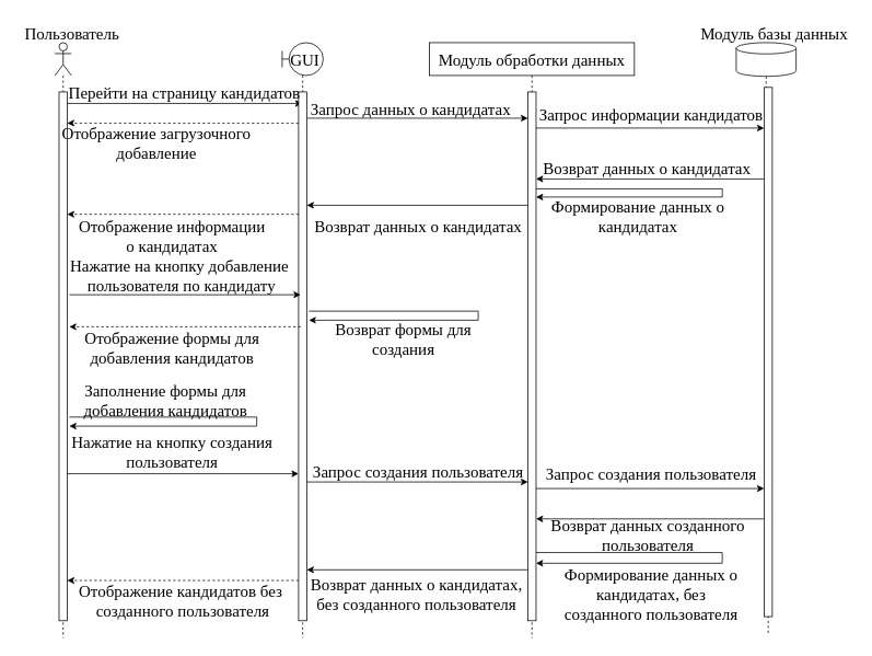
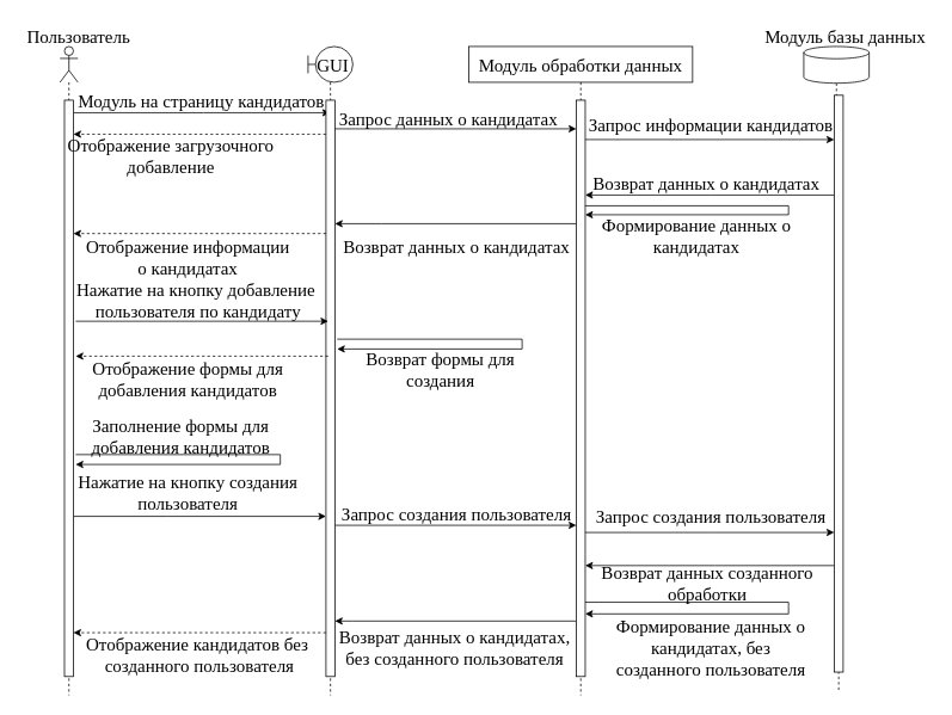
  <mxCell id="0" />
  <mxCell id="1" parent="0" />
  <mxCell id="2" style="edgeStyle=orthogonalEdgeStyle;rounded=0;orthogonalLoop=1;jettySize=auto;html=1;endArrow=none;endFill=0;dashed=1;fontSize=20;" edge="1" parent="1" source="48"><mxGeometry relative="1" as="geometry"><mxPoint x="936" y="770" as="targetPoint" /></mxGeometry></mxCell>
  <mxCell id="3" value="&lt;font style=&quot;font-size: 20px;&quot; face=&quot;Times New Roman&quot;&gt;&amp;nbsp;GUI&lt;/font&gt;" style="shape=umlLifeline;perimeter=lifelinePerimeter;whiteSpace=wrap;html=1;container=1;dropTarget=0;collapsible=0;recursiveResize=0;outlineConnect=0;portConstraint=eastwest;newEdgeStyle={&quot;edgeStyle&quot;:&quot;elbowEdgeStyle&quot;,&quot;elbow&quot;:&quot;vertical&quot;,&quot;curved&quot;:0,&quot;rounded&quot;:0};participant=umlBoundary;align=center;fontSize=20;" vertex="1" parent="1"><mxGeometry x="343.5" y="51" width="50" height="725" as="geometry" /></mxCell>
  <mxCell id="4" value="" style="shape=umlLifeline;perimeter=lifelinePerimeter;whiteSpace=wrap;html=1;container=1;dropTarget=0;collapsible=0;recursiveResize=0;outlineConnect=0;portConstraint=eastwest;newEdgeStyle={&quot;edgeStyle&quot;:&quot;elbowEdgeStyle&quot;,&quot;elbow&quot;:&quot;vertical&quot;,&quot;curved&quot;:0,&quot;rounded&quot;:0};participant=umlActor;fontSize=20;" vertex="1" parent="1"><mxGeometry x="66.5" y="51" width="20" height="725" as="geometry" /></mxCell>
  <mxCell id="5" style="edgeStyle=orthogonalEdgeStyle;rounded=0;orthogonalLoop=1;jettySize=auto;html=1;fontFamily=Times New Roman;fontSize=20;" parent="1" source="7" edge="1"><mxGeometry relative="1" as="geometry"><Array as="points"><mxPoint x="227" y="125" /><mxPoint x="227" y="125" /></Array><mxPoint x="368" y="125" as="targetPoint" /></mxGeometry></mxCell>
  <mxCell id="6" style="edgeStyle=orthogonalEdgeStyle;rounded=0;orthogonalLoop=1;jettySize=auto;html=1;fontFamily=Times New Roman;fontSize=20;" parent="1" edge="1"><mxGeometry relative="1" as="geometry"><Array as="points"><mxPoint x="186" y="576" /><mxPoint x="186" y="576" /></Array><mxPoint x="81.5" y="576" as="sourcePoint" /><mxPoint x="363.5" y="576" as="targetPoint" /></mxGeometry></mxCell>
  <mxCell id="7" value="" style="html=1;points=[];perimeter=orthogonalPerimeter;rounded=0;shadow=0;comic=0;labelBackgroundColor=none;strokeWidth=1;fontFamily=Times New Roman;fontSize=20;align=center;" parent="1" vertex="1"><mxGeometry x="71.5" y="111" width="10" height="644" as="geometry" /></mxCell>
  <mxCell id="8" style="edgeStyle=orthogonalEdgeStyle;rounded=0;orthogonalLoop=1;jettySize=auto;html=1;dashed=1;fontFamily=Times New Roman;fontSize=20;" parent="1" source="11" target="7" edge="1"><mxGeometry relative="1" as="geometry"><Array as="points"><mxPoint x="190" y="149" /><mxPoint x="190" y="149" /></Array></mxGeometry></mxCell>
  <mxCell id="9" style="edgeStyle=orthogonalEdgeStyle;rounded=0;orthogonalLoop=1;jettySize=auto;html=1;fontFamily=Times New Roman;fontSize=20;" parent="1" edge="1"><mxGeometry relative="1" as="geometry"><Array as="points"><mxPoint x="394" y="586" /><mxPoint x="394" y="586" /></Array><mxPoint x="373.5" y="586" as="sourcePoint" /><mxPoint x="643" y="586" as="targetPoint" /></mxGeometry></mxCell>
  <mxCell id="10" style="edgeStyle=orthogonalEdgeStyle;rounded=0;orthogonalLoop=1;jettySize=auto;html=1;dashed=1;fontFamily=Times New Roman;fontSize=20;" parent="1" edge="1"><mxGeometry relative="1" as="geometry"><Array as="points"><mxPoint x="160" y="706" /><mxPoint x="160" y="706" /></Array><mxPoint x="363.5" y="706" as="sourcePoint" /><mxPoint x="81.5" y="706" as="targetPoint" /></mxGeometry></mxCell>
  <mxCell id="11" value="" style="html=1;points=[];perimeter=orthogonalPerimeter;rounded=0;shadow=0;comic=0;labelBackgroundColor=none;strokeWidth=1;fontFamily=Times New Roman;fontSize=20;align=center;" parent="1" vertex="1"><mxGeometry x="363.5" y="111" width="10" height="644" as="geometry" /></mxCell>
  <mxCell id="12" value="&lt;font style=&quot;font-size: 20px;&quot;&gt;&lt;span style=&quot;font-size: 20px;&quot;&gt;Модуль обработки данных&lt;/span&gt;&lt;/font&gt;" style="shape=umlLifeline;perimeter=lifelinePerimeter;whiteSpace=wrap;html=1;container=1;dropTarget=0;collapsible=0;recursiveResize=0;outlineConnect=0;portConstraint=eastwest;newEdgeStyle={&quot;edgeStyle&quot;:&quot;elbowEdgeStyle&quot;,&quot;elbow&quot;:&quot;vertical&quot;,&quot;curved&quot;:0,&quot;rounded&quot;:0};fontFamily=Times New Roman;fontSize=20;" parent="1" vertex="1"><mxGeometry x="523.13" y="51" width="249.75" height="725" as="geometry" /></mxCell>
  <mxCell id="13" style="edgeStyle=orthogonalEdgeStyle;rounded=0;orthogonalLoop=1;jettySize=auto;html=1;fontFamily=Times New Roman;fontSize=20;" parent="1" edge="1"><mxGeometry relative="1" as="geometry"><Array as="points"><mxPoint x="426" y="249" /><mxPoint x="426" y="249" /></Array><mxPoint x="643" y="249" as="sourcePoint" /><mxPoint x="373.5" y="249" as="targetPoint" /></mxGeometry></mxCell>
  <mxCell id="14" style="edgeStyle=orthogonalEdgeStyle;rounded=0;orthogonalLoop=1;jettySize=auto;html=1;fontFamily=Times New Roman;fontSize=20;" parent="1" edge="1"><mxGeometry relative="1" as="geometry"><Array as="points"><mxPoint x="792" y="594" /><mxPoint x="792" y="594" /></Array><mxPoint x="653" y="594" as="sourcePoint" /><mxPoint x="931" y="594" as="targetPoint" /></mxGeometry></mxCell>
  <mxCell id="15" style="edgeStyle=orthogonalEdgeStyle;rounded=0;orthogonalLoop=1;jettySize=auto;html=1;fontFamily=Times New Roman;fontSize=20;" parent="1" edge="1"><mxGeometry relative="1" as="geometry"><Array as="points"><mxPoint x="394" y="693" /><mxPoint x="394" y="693" /></Array><mxPoint x="643" y="693" as="sourcePoint" /><mxPoint x="373.5" y="693" as="targetPoint" /></mxGeometry></mxCell>
  <mxCell id="16" value="" style="html=1;points=[];perimeter=orthogonalPerimeter;rounded=0;shadow=0;comic=0;labelBackgroundColor=none;strokeWidth=1;fontFamily=Times New Roman;fontSize=20;align=center;" parent="1" vertex="1"><mxGeometry x="643" y="111" width="10" height="644" as="geometry" /></mxCell>
  <mxCell id="17" style="edgeStyle=orthogonalEdgeStyle;rounded=0;orthogonalLoop=1;jettySize=auto;html=1;fontFamily=Times New Roman;fontSize=20;" parent="1" edge="1"><mxGeometry relative="1" as="geometry"><Array as="points"><mxPoint x="794" y="217" /><mxPoint x="794" y="217" /></Array><mxPoint x="931" y="217" as="sourcePoint" /><mxPoint x="653" y="217" as="targetPoint" /></mxGeometry></mxCell>
  <mxCell id="18" style="edgeStyle=orthogonalEdgeStyle;rounded=0;orthogonalLoop=1;jettySize=auto;html=1;fontFamily=Times New Roman;fontSize=20;" parent="1" edge="1"><mxGeometry relative="1" as="geometry"><Array as="points"><mxPoint x="798" y="631" /><mxPoint x="798" y="631" /></Array><mxPoint x="931" y="631" as="sourcePoint" /><mxPoint x="653" y="631" as="targetPoint" /></mxGeometry></mxCell>
  <mxCell id="19" value="" style="html=1;points=[];perimeter=orthogonalPerimeter;rounded=0;shadow=0;comic=0;labelBackgroundColor=none;strokeWidth=1;fontFamily=Times New Roman;fontSize=20;align=center;" parent="1" vertex="1"><mxGeometry x="931" y="105.5" width="10" height="644.5" as="geometry" /></mxCell>
- <mxCell id="20" value="&lt;font style=&quot;font-size: 20px;&quot;&gt;Перейти на страницу кандидатов&lt;/font&gt;" style="text;html=1;align=center;verticalAlign=middle;resizable=0;points=[];autosize=1;strokeColor=none;fillColor=none;fontFamily=Times New Roman;fontSize=20;" parent="1" vertex="1"><mxGeometry x="73.5" y="94" width="300" height="36" as="geometry" /></mxCell>
+ <mxCell id="20" value="&lt;font style=&quot;font-size: 20px;&quot;&gt;Модуль на страницу кандидатов&lt;/font&gt;" style="text;html=1;align=center;verticalAlign=middle;resizable=0;points=[];autosize=1;strokeColor=none;fillColor=none;fontFamily=Times New Roman;fontSize=20;" parent="1" vertex="1"><mxGeometry x="73.5" y="94" width="300" height="36" as="geometry" /></mxCell>
  <mxCell id="21" value="&lt;font style=&quot;font-size: 20px;&quot;&gt;Отображение загрузочного &lt;br style=&quot;font-size: 20px;&quot;&gt;добавление&lt;/font&gt;" style="text;html=1;align=center;verticalAlign=middle;resizable=0;points=[];autosize=1;strokeColor=none;fillColor=none;fontFamily=Times New Roman;fontSize=20;" parent="1" vertex="1"><mxGeometry x="65.5" y="143" width="248" height="60" as="geometry" /></mxCell>
  <mxCell id="22" style="edgeStyle=orthogonalEdgeStyle;rounded=0;orthogonalLoop=1;jettySize=auto;html=1;fontFamily=Times New Roman;fontSize=20;" parent="1" source="11" target="16" edge="1"><mxGeometry relative="1" as="geometry"><mxPoint x="294.5" y="147" as="sourcePoint" /><mxPoint x="506.5" y="147" as="targetPoint" /><Array as="points"><mxPoint x="396" y="143" /><mxPoint x="396" y="143" /></Array></mxGeometry></mxCell>
  <mxCell id="23" value="&lt;font style=&quot;font-size: 20px;&quot;&gt;Запрос данных о кандидатах&lt;/font&gt;" style="text;html=1;align=center;verticalAlign=middle;resizable=0;points=[];autosize=1;strokeColor=none;fillColor=none;fontFamily=Times New Roman;fontSize=20;" parent="1" vertex="1"><mxGeometry x="369" y="114" width="262" height="36" as="geometry" /></mxCell>
  <mxCell id="24" style="edgeStyle=orthogonalEdgeStyle;rounded=0;orthogonalLoop=1;jettySize=auto;html=1;fontFamily=Times New Roman;fontSize=20;" parent="1" source="16" target="19" edge="1"><mxGeometry relative="1" as="geometry"><mxPoint x="508" y="152" as="sourcePoint" /><mxPoint x="698" y="152" as="targetPoint" /><Array as="points"><mxPoint x="658" y="155" /><mxPoint x="658" y="155" /></Array></mxGeometry></mxCell>
  <mxCell id="25" value="&lt;font style=&quot;font-size: 20px;&quot;&gt;Запрос информации кандидатов&lt;/font&gt;" style="text;html=1;align=center;verticalAlign=middle;resizable=0;points=[];autosize=1;strokeColor=none;fillColor=none;fontFamily=Times New Roman;fontSize=20;" parent="1" vertex="1"><mxGeometry x="647.5" y="120" width="291" height="36" as="geometry" /></mxCell>
  <mxCell id="26" value="&lt;font style=&quot;font-size: 20px;&quot;&gt;Возврат данных о кандидатах&lt;/font&gt;" style="text;html=1;align=center;verticalAlign=middle;resizable=0;points=[];autosize=1;strokeColor=none;fillColor=none;fontFamily=Times New Roman;fontSize=20;" parent="1" vertex="1"><mxGeometry x="652" y="185" width="271" height="36" as="geometry" /></mxCell>
  <mxCell id="27" style="edgeStyle=orthogonalEdgeStyle;rounded=0;orthogonalLoop=1;jettySize=auto;html=1;fontFamily=Times New Roman;fontSize=20;" parent="1" edge="1"><mxGeometry relative="1" as="geometry"><Array as="points"><mxPoint x="880" y="229" /><mxPoint x="880" y="239" /></Array><mxPoint x="653" y="229" as="sourcePoint" /><mxPoint x="653" y="239" as="targetPoint" /></mxGeometry></mxCell>
  <mxCell id="28" value="&lt;font style=&quot;font-size: 20px;&quot;&gt;Формирование данных о &lt;br style=&quot;font-size: 20px;&quot;&gt;кандидатах&lt;/font&gt;" style="text;html=1;align=center;verticalAlign=middle;resizable=0;points=[];autosize=1;strokeColor=none;fillColor=none;fontFamily=Times New Roman;fontSize=20;" parent="1" vertex="1"><mxGeometry x="662" y="232" width="229" height="60" as="geometry" /></mxCell>
  <mxCell id="29" value="&lt;font style=&quot;font-size: 20px;&quot;&gt;Возврат данных о кандидатах&lt;/font&gt;" style="text;html=1;align=center;verticalAlign=middle;resizable=0;points=[];autosize=1;strokeColor=none;fillColor=none;fontFamily=Times New Roman;fontSize=20;" parent="1" vertex="1"><mxGeometry x="373.5" y="256" width="271" height="36" as="geometry" /></mxCell>
  <mxCell id="30" style="edgeStyle=orthogonalEdgeStyle;rounded=0;orthogonalLoop=1;jettySize=auto;html=1;dashed=1;fontFamily=Times New Roman;fontSize=20;" parent="1" edge="1"><mxGeometry relative="1" as="geometry"><mxPoint x="363.5" y="260" as="sourcePoint" /><mxPoint x="81.5" y="260" as="targetPoint" /><Array as="points"><mxPoint x="190" y="260" /><mxPoint x="190" y="260" /></Array></mxGeometry></mxCell>
  <mxCell id="31" value="&lt;font style=&quot;font-size: 20px;&quot;&gt;Отображение информации &lt;br style=&quot;font-size: 20px;&quot;&gt;о кандидатах&lt;/font&gt;" style="text;html=1;align=center;verticalAlign=middle;resizable=0;points=[];autosize=1;strokeColor=none;fillColor=none;fontFamily=Times New Roman;fontSize=20;" parent="1" vertex="1"><mxGeometry x="86.5" y="256" width="245" height="60" as="geometry" /></mxCell>
  <mxCell id="32" style="edgeStyle=orthogonalEdgeStyle;rounded=0;orthogonalLoop=1;jettySize=auto;html=1;fontFamily=Times New Roman;fontSize=20;" parent="1" edge="1"><mxGeometry relative="1" as="geometry"><mxPoint x="84" y="358" as="sourcePoint" /><mxPoint x="366" y="358" as="targetPoint" /><Array as="points"><mxPoint x="191.5" y="358" /><mxPoint x="191.5" y="358" /></Array></mxGeometry></mxCell>
  <mxCell id="33" value="&lt;font style=&quot;font-size: 20px;&quot;&gt;Нажатие на кнопку добавление&lt;br style=&quot;font-size: 20px;&quot;&gt;&amp;nbsp;пользователя по кандидату&lt;/font&gt;" style="text;html=1;align=center;verticalAlign=middle;resizable=0;points=[];autosize=1;strokeColor=none;fillColor=none;fontFamily=Times New Roman;fontSize=20;" parent="1" vertex="1"><mxGeometry x="75" y="304" width="285" height="60" as="geometry" /></mxCell>
  <mxCell id="34" style="edgeStyle=orthogonalEdgeStyle;rounded=0;orthogonalLoop=1;jettySize=auto;html=1;fontFamily=Times New Roman;fontSize=20;" parent="1" edge="1"><mxGeometry relative="1" as="geometry"><mxPoint x="376" y="378" as="sourcePoint" /><mxPoint x="376" y="389" as="targetPoint" /><Array as="points"><mxPoint x="582.5" y="378" /><mxPoint x="582.5" y="389" /></Array></mxGeometry></mxCell>
  <mxCell id="35" value="&lt;font style=&quot;font-size: 20px;&quot;&gt;Возврат формы для &lt;br style=&quot;font-size: 20px;&quot;&gt;создания&lt;/font&gt;" style="text;html=1;align=center;verticalAlign=middle;resizable=0;points=[];autosize=1;strokeColor=none;fillColor=none;fontFamily=Times New Roman;fontSize=20;" parent="1" vertex="1"><mxGeometry x="399" y="382" width="184" height="60" as="geometry" /></mxCell>
  <mxCell id="36" style="edgeStyle=orthogonalEdgeStyle;rounded=0;orthogonalLoop=1;jettySize=auto;html=1;dashed=1;fontFamily=Times New Roman;fontSize=20;" parent="1" edge="1"><mxGeometry relative="1" as="geometry"><mxPoint x="366" y="397" as="sourcePoint" /><mxPoint x="84" y="397" as="targetPoint" /><Array as="points"><mxPoint x="191.5" y="397" /><mxPoint x="191.5" y="397" /></Array></mxGeometry></mxCell>
  <mxCell id="37" value="&lt;font style=&quot;font-size: 20px;&quot;&gt;Отображение формы для &lt;br style=&quot;font-size: 20px;&quot;&gt;добавления кандидатов&lt;/font&gt;" style="text;html=1;align=center;verticalAlign=middle;resizable=0;points=[];autosize=1;strokeColor=none;fillColor=none;fontFamily=Times New Roman;fontSize=20;" parent="1" vertex="1"><mxGeometry x="93.5" y="392" width="231" height="60" as="geometry" /></mxCell>
  <mxCell id="38" style="edgeStyle=orthogonalEdgeStyle;rounded=0;orthogonalLoop=1;jettySize=auto;html=1;fontFamily=Times New Roman;fontSize=20;" parent="1" edge="1"><mxGeometry relative="1" as="geometry"><mxPoint x="84" y="507" as="sourcePoint" /><mxPoint x="84" y="518" as="targetPoint" /><Array as="points"><mxPoint x="312.5" y="507" /><mxPoint x="312.5" y="518" /></Array></mxGeometry></mxCell>
  <mxCell id="39" value="&lt;font style=&quot;font-size: 20px;&quot;&gt;Заполнение формы для&lt;br style=&quot;font-size: 20px;&quot;&gt;добавления кандидатов&lt;/font&gt;" style="text;html=1;align=center;verticalAlign=middle;resizable=0;points=[];autosize=1;strokeColor=none;fillColor=none;fontFamily=Times New Roman;fontSize=20;" parent="1" vertex="1"><mxGeometry x="92" y="456" width="217" height="60" as="geometry" /></mxCell>
  <mxCell id="40" value="&lt;font style=&quot;font-size: 20px;&quot;&gt;Нажатие на кнопку создания&lt;br style=&quot;font-size: 20px;&quot;&gt;пользователя&lt;/font&gt;" style="text;html=1;align=center;verticalAlign=middle;resizable=0;points=[];autosize=1;strokeColor=none;fillColor=none;fontFamily=Times New Roman;fontSize=20;" parent="1" vertex="1"><mxGeometry x="77.5" y="519" width="263" height="60" as="geometry" /></mxCell>
  <mxCell id="41" value="&lt;font style=&quot;font-size: 20px;&quot;&gt;Запрос создания пользователя&lt;/font&gt;" style="text;html=1;align=center;verticalAlign=middle;resizable=0;points=[];autosize=1;strokeColor=none;fillColor=none;fontFamily=Times New Roman;fontSize=20;" parent="1" vertex="1"><mxGeometry x="372" y="555" width="274" height="36" as="geometry" /></mxCell>
  <mxCell id="42" value="&lt;font style=&quot;font-size: 20px;&quot;&gt;Запрос создания пользователя&lt;/font&gt;" style="text;html=1;align=center;verticalAlign=middle;resizable=0;points=[];autosize=1;strokeColor=none;fillColor=none;fontFamily=Times New Roman;fontSize=20;" parent="1" vertex="1"><mxGeometry x="656" y="558" width="274" height="36" as="geometry" /></mxCell>
- <mxCell id="43" value="&lt;font style=&quot;font-size: 20px;&quot;&gt;Возврат данных созданного &lt;br style=&quot;font-size: 20px;&quot;&gt;пользователя&lt;/font&gt;" style="text;html=1;align=center;verticalAlign=middle;resizable=0;points=[];autosize=1;strokeColor=none;fillColor=none;fontFamily=Times New Roman;fontSize=20;" parent="1" vertex="1"><mxGeometry x="662" y="621" width="254" height="60" as="geometry" /></mxCell>
+ <mxCell id="43" value="&lt;font style=&quot;font-size: 20px;&quot;&gt;Возврат данных созданного &lt;br style=&quot;font-size: 20px;&quot;&gt;обработки&lt;/font&gt;" style="text;html=1;align=center;verticalAlign=middle;resizable=0;points=[];autosize=1;strokeColor=none;fillColor=none;fontFamily=Times New Roman;fontSize=20;" parent="1" vertex="1"><mxGeometry x="662" y="621" width="254" height="60" as="geometry" /></mxCell>
  <mxCell id="44" value="&lt;font style=&quot;font-size: 20px;&quot;&gt;Возврат данных о кандидатах,&lt;br style=&quot;font-size: 20px;&quot;&gt;без созданного пользователя&lt;br style=&quot;font-size: 20px;&quot;&gt;&lt;/font&gt;" style="text;html=1;align=center;verticalAlign=middle;resizable=0;points=[];autosize=1;strokeColor=none;fillColor=none;fontFamily=Times New Roman;fontSize=20;" parent="1" vertex="1"><mxGeometry x="369" y="693" width="276" height="60" as="geometry" /></mxCell>
  <mxCell id="45" style="edgeStyle=orthogonalEdgeStyle;rounded=0;orthogonalLoop=1;jettySize=auto;html=1;fontFamily=Times New Roman;fontSize=20;" parent="1" edge="1"><mxGeometry relative="1" as="geometry"><mxPoint x="653" y="672" as="sourcePoint" /><mxPoint x="653" y="685" as="targetPoint" /><Array as="points"><mxPoint x="880" y="672" /><mxPoint x="880" y="685" /></Array></mxGeometry></mxCell>
  <mxCell id="46" value="&lt;font style=&quot;font-size: 20px;&quot;&gt;Формирование данных о&lt;br style=&quot;font-size: 20px;&quot;&gt;кандидатах, без&lt;br style=&quot;border-color: var(--border-color); font-size: 20px;&quot;&gt;созданного пользователя&lt;/font&gt;" style="text;html=1;align=center;verticalAlign=middle;resizable=0;points=[];autosize=1;strokeColor=none;fillColor=none;fontFamily=Times New Roman;fontSize=20;" parent="1" vertex="1"><mxGeometry x="678.5" y="681" width="229" height="84" as="geometry" /></mxCell>
  <mxCell id="47" value="&lt;font style=&quot;font-size: 20px;&quot;&gt;Отображение кандидатов без&amp;nbsp;&lt;br style=&quot;font-size: 20px;&quot;&gt;созданного пользователя&lt;br style=&quot;font-size: 20px;&quot;&gt;&lt;/font&gt;" style="text;html=1;align=center;verticalAlign=middle;resizable=0;points=[];autosize=1;strokeColor=none;fillColor=none;fontFamily=Times New Roman;fontSize=20;" parent="1" vertex="1"><mxGeometry x="86.5" y="700" width="271" height="60" as="geometry" /></mxCell>
  <mxCell id="48" value="" style="strokeWidth=1;html=1;shape=mxgraph.flowchart.database;whiteSpace=wrap;fontSize=20;" vertex="1" parent="1"><mxGeometry x="897" y="51" width="73" height="41" as="geometry" /></mxCell>
  <mxCell id="49" value="&lt;font style=&quot;font-size: 20px;&quot; face=&quot;Times New Roman&quot;&gt;Модуль базы данных&lt;/font&gt;" style="text;html=1;align=center;verticalAlign=middle;resizable=0;points=[];autosize=1;strokeColor=none;fillColor=none;fontSize=20;" vertex="1" parent="1"><mxGeometry x="844" y="20.5" width="197" height="36" as="geometry" /></mxCell>
  <mxCell id="50" value="&lt;font style=&quot;font-size: 20px;&quot; face=&quot;Times New Roman&quot;&gt;Пользователь&lt;/font&gt;" style="text;html=1;align=center;verticalAlign=middle;resizable=0;points=[];autosize=1;strokeColor=none;fillColor=none;fontSize=20;" vertex="1" parent="1"><mxGeometry x="20" y="20.5" width="133" height="36" as="geometry" /></mxCell>
